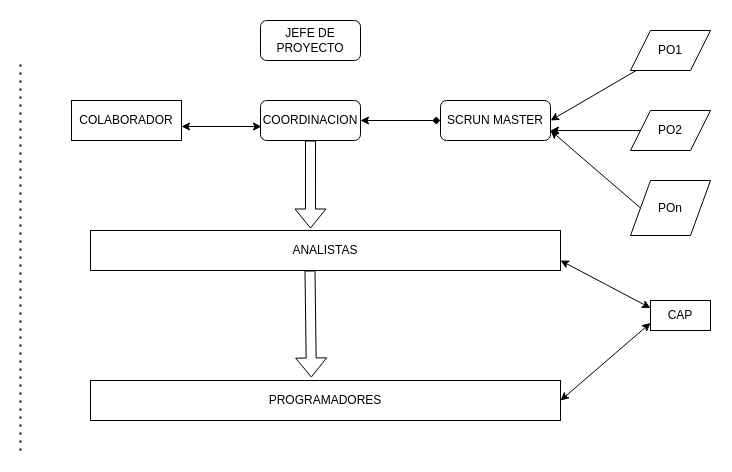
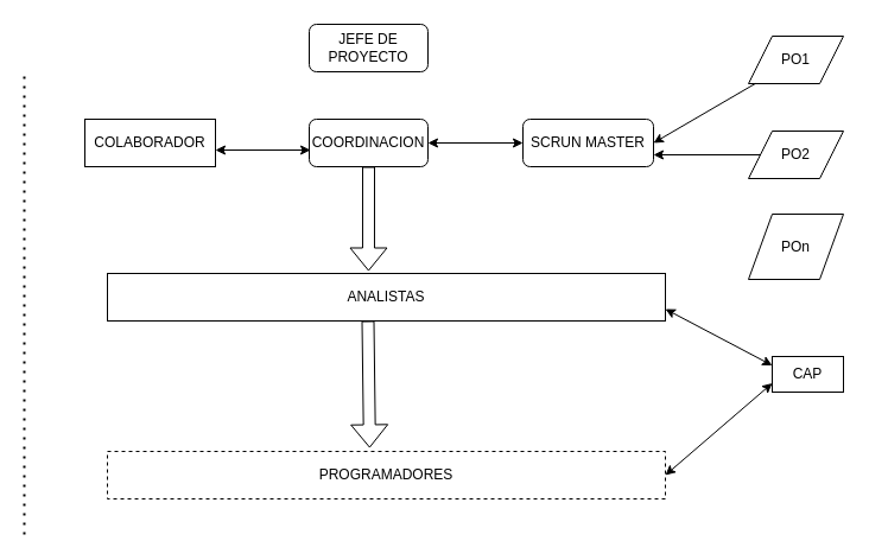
  <mxCell id="0" />
  <mxCell id="1" parent="0" />
  <mxCell id="2" value="JEFE DE PROYECTO" style="rounded=1;whiteSpace=wrap;html=1;" vertex="1" parent="1"><mxGeometry x="260" y="20" width="100" height="40" as="geometry" /></mxCell>
  <mxCell id="3" value="COORDINACION" style="rounded=1;whiteSpace=wrap;html=1;" vertex="1" parent="1"><mxGeometry x="260" y="100" width="100" height="40" as="geometry" /></mxCell>
  <mxCell id="4" value="SCRUN MASTER" style="whiteSpace=wrap;html=1;rounded=1;" vertex="1" parent="1"><mxGeometry x="440" y="100" width="110" height="40" as="geometry" /></mxCell>
  <mxCell id="5" value="PO1" style="shape=parallelogram;perimeter=parallelogramPerimeter;whiteSpace=wrap;html=1;fixedSize=1;" vertex="1" parent="1"><mxGeometry x="630" y="30" width="80" height="40" as="geometry" /></mxCell>
  <mxCell id="6" value="PO2" style="shape=parallelogram;perimeter=parallelogramPerimeter;whiteSpace=wrap;html=1;fixedSize=1;" vertex="1" parent="1"><mxGeometry x="630" y="110" width="80" height="40" as="geometry" /></mxCell>
  <mxCell id="7" value="POn" style="shape=parallelogram;perimeter=parallelogramPerimeter;whiteSpace=wrap;html=1;fixedSize=1;" vertex="1" parent="1"><mxGeometry x="630" y="180" width="80" height="55" as="geometry" /></mxCell>
  <mxCell id="8" value="COLABORADOR" style="rounded=0;whiteSpace=wrap;html=1;" vertex="1" parent="1"><mxGeometry x="71" y="100" width="110" height="40" as="geometry" /></mxCell>
  <mxCell id="9" value="ANALISTAS" style="rounded=0;whiteSpace=wrap;html=1;" vertex="1" parent="1"><mxGeometry x="90" y="230" width="470" height="40" as="geometry" /></mxCell>
- <mxCell id="10" value="PROGRAMADORES" style="rounded=0;whiteSpace=wrap;html=1;" vertex="1" parent="1"><mxGeometry x="90" y="380" width="470" height="40" as="geometry" /></mxCell>
+ <mxCell id="10" value="PROGRAMADORES" style="rounded=0;whiteSpace=wrap;html=1;dashed=1;" vertex="1" parent="1"><mxGeometry x="90" y="380" width="470" height="40" as="geometry" /></mxCell>
  <mxCell id="11" value="" style="shape=flexArrow;endArrow=classic;html=1;rounded=0;exitX=0.5;exitY=1;exitDx=0;exitDy=0;entryX=0.468;entryY=-0.05;entryDx=0;entryDy=0;entryPerimeter=0;" edge="1" parent="1" source="3" target="9"><mxGeometry width="50" height="50" relative="1" as="geometry"><mxPoint x="370" y="300" as="sourcePoint" /><mxPoint x="410" y="250" as="targetPoint" /></mxGeometry></mxCell>
  <mxCell id="12" value="" style="shape=flexArrow;endArrow=classic;html=1;rounded=0;exitX=0.5;exitY=1;exitDx=0;exitDy=0;entryX=0.47;entryY=-0.075;entryDx=0;entryDy=0;entryPerimeter=0;" edge="1" parent="1" target="10"><mxGeometry width="50" height="50" relative="1" as="geometry"><mxPoint x="309.5" y="270" as="sourcePoint" /><mxPoint x="310" y="370" as="targetPoint" /></mxGeometry></mxCell>
  <mxCell id="13" value="" style="endArrow=classic;html=1;rounded=0;entryX=1;entryY=0.5;entryDx=0;entryDy=0;" edge="1" parent="1" source="5" target="4"><mxGeometry width="50" height="50" relative="1" as="geometry"><mxPoint x="370" y="300" as="sourcePoint" /><mxPoint x="420" y="250" as="targetPoint" /></mxGeometry></mxCell>
  <mxCell id="14" value="" style="endArrow=classic;html=1;rounded=0;entryX=1;entryY=0.75;entryDx=0;entryDy=0;exitX=0;exitY=0.5;exitDx=0;exitDy=0;" edge="1" parent="1" source="6" target="4"><mxGeometry width="50" height="50" relative="1" as="geometry"><mxPoint x="646" y="80" as="sourcePoint" /><mxPoint x="560" y="130" as="targetPoint" /></mxGeometry></mxCell>
- <mxCell id="15" value="" style="endArrow=classic;html=1;rounded=0;entryX=1;entryY=0.75;entryDx=0;entryDy=0;exitX=0;exitY=0.5;exitDx=0;exitDy=0;" edge="1" parent="1" source="7" target="4"><mxGeometry width="50" height="50" relative="1" as="geometry"><mxPoint x="656" y="90" as="sourcePoint" /><mxPoint x="570" y="140" as="targetPoint" /></mxGeometry></mxCell>
- <mxCell id="16" value="" style="endArrow=diamond;startArrow=classic;html=1;rounded=0;exitX=1;exitY=0.5;exitDx=0;exitDy=0;entryX=0;entryY=0.5;entryDx=0;entryDy=0;" edge="1" parent="1" source="3" target="4"><mxGeometry width="50" height="50" relative="1" as="geometry"><mxPoint x="370" y="300" as="sourcePoint" /><mxPoint x="420" y="250" as="targetPoint" /></mxGeometry></mxCell>
+ <mxCell id="16" value="" style="endArrow=classic;startArrow=classic;html=1;rounded=0;exitX=1;exitY=0.5;exitDx=0;exitDy=0;entryX=0;entryY=0.5;entryDx=0;entryDy=0;" edge="1" parent="1" source="3" target="4"><mxGeometry width="50" height="50" relative="1" as="geometry"><mxPoint x="370" y="300" as="sourcePoint" /><mxPoint x="420" y="250" as="targetPoint" /></mxGeometry></mxCell>
  <mxCell id="17" value="" style="endArrow=classic;startArrow=classic;html=1;rounded=0;exitX=1;exitY=0.5;exitDx=0;exitDy=0;entryX=0;entryY=0.5;entryDx=0;entryDy=0;" edge="1" parent="1"><mxGeometry width="50" height="50" relative="1" as="geometry"><mxPoint x="181" y="126" as="sourcePoint" /><mxPoint x="261" y="126" as="targetPoint" /></mxGeometry></mxCell>
  <mxCell id="18" value="CAP" style="rounded=0;whiteSpace=wrap;html=1;" vertex="1" parent="1"><mxGeometry x="650" y="300" width="60" height="30" as="geometry" /></mxCell>
  <mxCell id="19" value="" style="endArrow=classic;startArrow=classic;html=1;rounded=0;entryX=0;entryY=0.25;entryDx=0;entryDy=0;exitX=1;exitY=0.75;exitDx=0;exitDy=0;" edge="1" parent="1" source="9" target="18"><mxGeometry width="50" height="50" relative="1" as="geometry"><mxPoint x="370" y="300" as="sourcePoint" /><mxPoint x="420" y="250" as="targetPoint" /></mxGeometry></mxCell>
  <mxCell id="20" value="" style="endArrow=classic;startArrow=classic;html=1;rounded=0;entryX=0;entryY=0.75;entryDx=0;entryDy=0;exitX=1;exitY=0.5;exitDx=0;exitDy=0;" edge="1" parent="1" source="10" target="18"><mxGeometry width="50" height="50" relative="1" as="geometry"><mxPoint x="570" y="270" as="sourcePoint" /><mxPoint x="660" y="318" as="targetPoint" /></mxGeometry></mxCell>
  <mxCell id="21" value="" style="endArrow=none;dashed=1;html=1;dashPattern=1 3;strokeWidth=2;rounded=0;" edge="1" parent="1"><mxGeometry width="50" height="50" relative="1" as="geometry"><mxPoint x="20" y="450" as="sourcePoint" /><mxPoint x="20" y="60" as="targetPoint" /></mxGeometry></mxCell>
